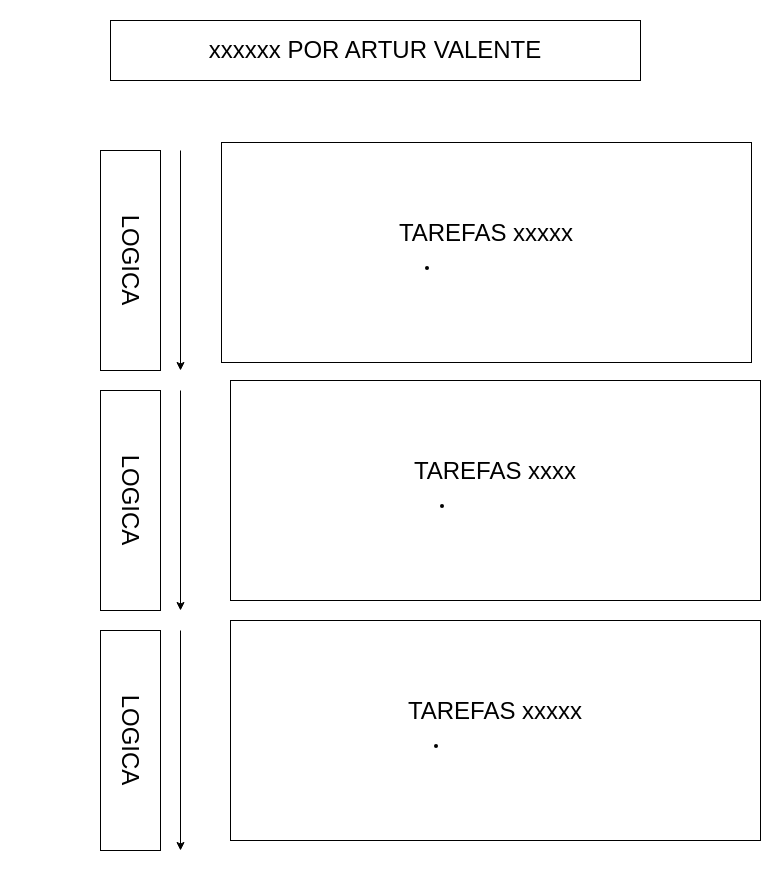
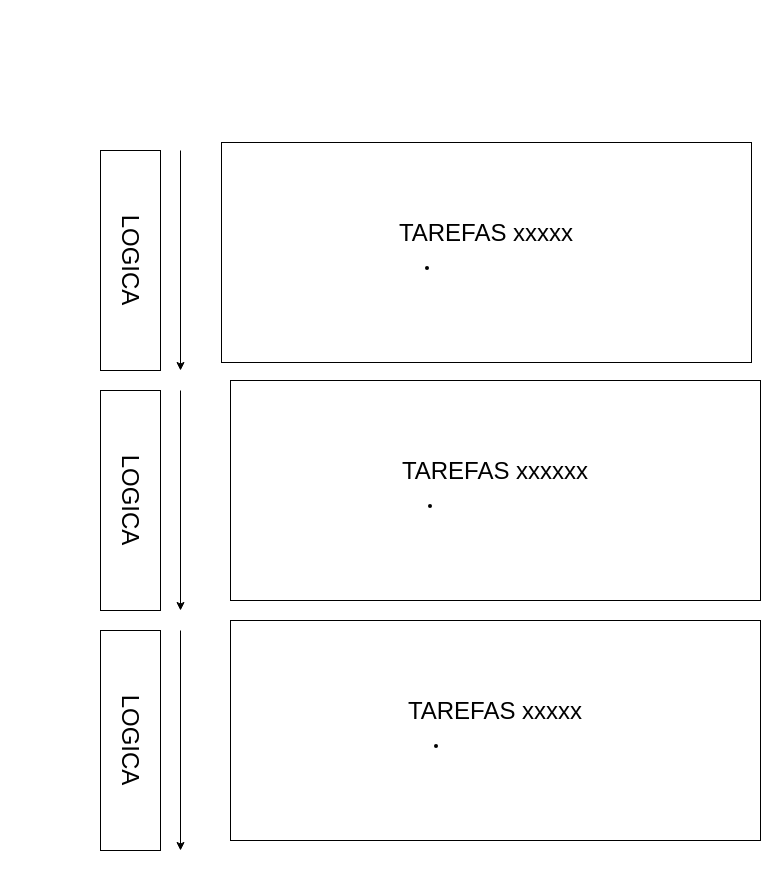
  <mxCell id="0" />
  <mxCell id="1" parent="0" />
- <mxCell id="2" value="&lt;span style=&quot;font-size: 24px;&quot;&gt;xxxxxx POR ARTUR VALENTE&lt;/span&gt;" style="rounded=0;whiteSpace=wrap;html=1;" parent="1" vertex="1"><mxGeometry x="110" y="20" width="530" height="60" as="geometry" /></mxCell>
  <mxCell id="3" value="&lt;div style=&quot;&quot;&gt;&lt;span style=&quot;font-size: 24px;&quot;&gt;TAREFAS xxxxx&lt;/span&gt;&lt;/div&gt;&lt;div style=&quot;&quot;&gt;&lt;ul&gt;&lt;li&gt;&lt;br&gt;&lt;/li&gt;&lt;/ul&gt;&lt;/div&gt;" style="rounded=0;whiteSpace=wrap;html=1;" parent="1" vertex="1"><mxGeometry x="221" y="142" width="530" height="220" as="geometry" /></mxCell>
  <mxCell id="4" value="&lt;span style=&quot;font-size: 24px;&quot;&gt;LOGICA&lt;/span&gt;" style="rounded=0;whiteSpace=wrap;html=1;rotation=90;" parent="1" vertex="1"><mxGeometry x="20" y="230" width="220" height="60" as="geometry" /></mxCell>
  <mxCell id="5" value="" style="endArrow=classic;html=1;rounded=0;" parent="1" edge="1"><mxGeometry width="50" height="50" relative="1" as="geometry"><mxPoint x="180" y="150" as="sourcePoint" /><mxPoint x="180" y="370" as="targetPoint" /></mxGeometry></mxCell>
- <mxCell id="6" value="&lt;div style=&quot;&quot;&gt;&lt;span style=&quot;font-size: 24px;&quot;&gt;TAREFAS xxxx&lt;/span&gt;&lt;/div&gt;&lt;div style=&quot;&quot;&gt;&lt;ul&gt;&lt;li&gt;&lt;br&gt;&lt;/li&gt;&lt;/ul&gt;&lt;/div&gt;" style="rounded=0;whiteSpace=wrap;html=1;" parent="1" vertex="1"><mxGeometry x="230" y="380" width="530" height="220" as="geometry" /></mxCell>
+ <mxCell id="6" value="&lt;div style=&quot;&quot;&gt;&lt;span style=&quot;font-size: 24px;&quot;&gt;TAREFAS xxxxxx&lt;/span&gt;&lt;/div&gt;&lt;div style=&quot;&quot;&gt;&lt;ul&gt;&lt;li&gt;&lt;br&gt;&lt;/li&gt;&lt;/ul&gt;&lt;/div&gt;" style="rounded=0;whiteSpace=wrap;html=1;" parent="1" vertex="1"><mxGeometry x="230" y="380" width="530" height="220" as="geometry" /></mxCell>
  <mxCell id="7" value="&lt;span style=&quot;font-size: 24px;&quot;&gt;LOGICA&lt;/span&gt;" style="rounded=0;whiteSpace=wrap;html=1;rotation=90;" parent="1" vertex="1"><mxGeometry x="20" y="470" width="220" height="60" as="geometry" /></mxCell>
  <mxCell id="8" value="" style="endArrow=classic;html=1;rounded=0;" parent="1" edge="1"><mxGeometry width="50" height="50" relative="1" as="geometry"><mxPoint x="180" y="390" as="sourcePoint" /><mxPoint x="180" y="610" as="targetPoint" /></mxGeometry></mxCell>
  <mxCell id="9" value="&lt;div style=&quot;&quot;&gt;&lt;span style=&quot;font-size: 24px;&quot;&gt;TAREFAS xxxxx&lt;/span&gt;&lt;/div&gt;&lt;div style=&quot;&quot;&gt;&lt;ul&gt;&lt;li&gt;&lt;br&gt;&lt;/li&gt;&lt;/ul&gt;&lt;/div&gt;" style="rounded=0;whiteSpace=wrap;html=1;" parent="1" vertex="1"><mxGeometry x="230" y="620" width="530" height="220" as="geometry" /></mxCell>
  <mxCell id="10" value="&lt;span style=&quot;font-size: 24px;&quot;&gt;LOGICA&lt;/span&gt;" style="rounded=0;whiteSpace=wrap;html=1;rotation=90;" parent="1" vertex="1"><mxGeometry x="20" y="710" width="220" height="60" as="geometry" /></mxCell>
  <mxCell id="11" value="" style="endArrow=classic;html=1;rounded=0;" parent="1" edge="1"><mxGeometry width="50" height="50" relative="1" as="geometry"><mxPoint x="180" y="630" as="sourcePoint" /><mxPoint x="180" y="850" as="targetPoint" /></mxGeometry></mxCell>
